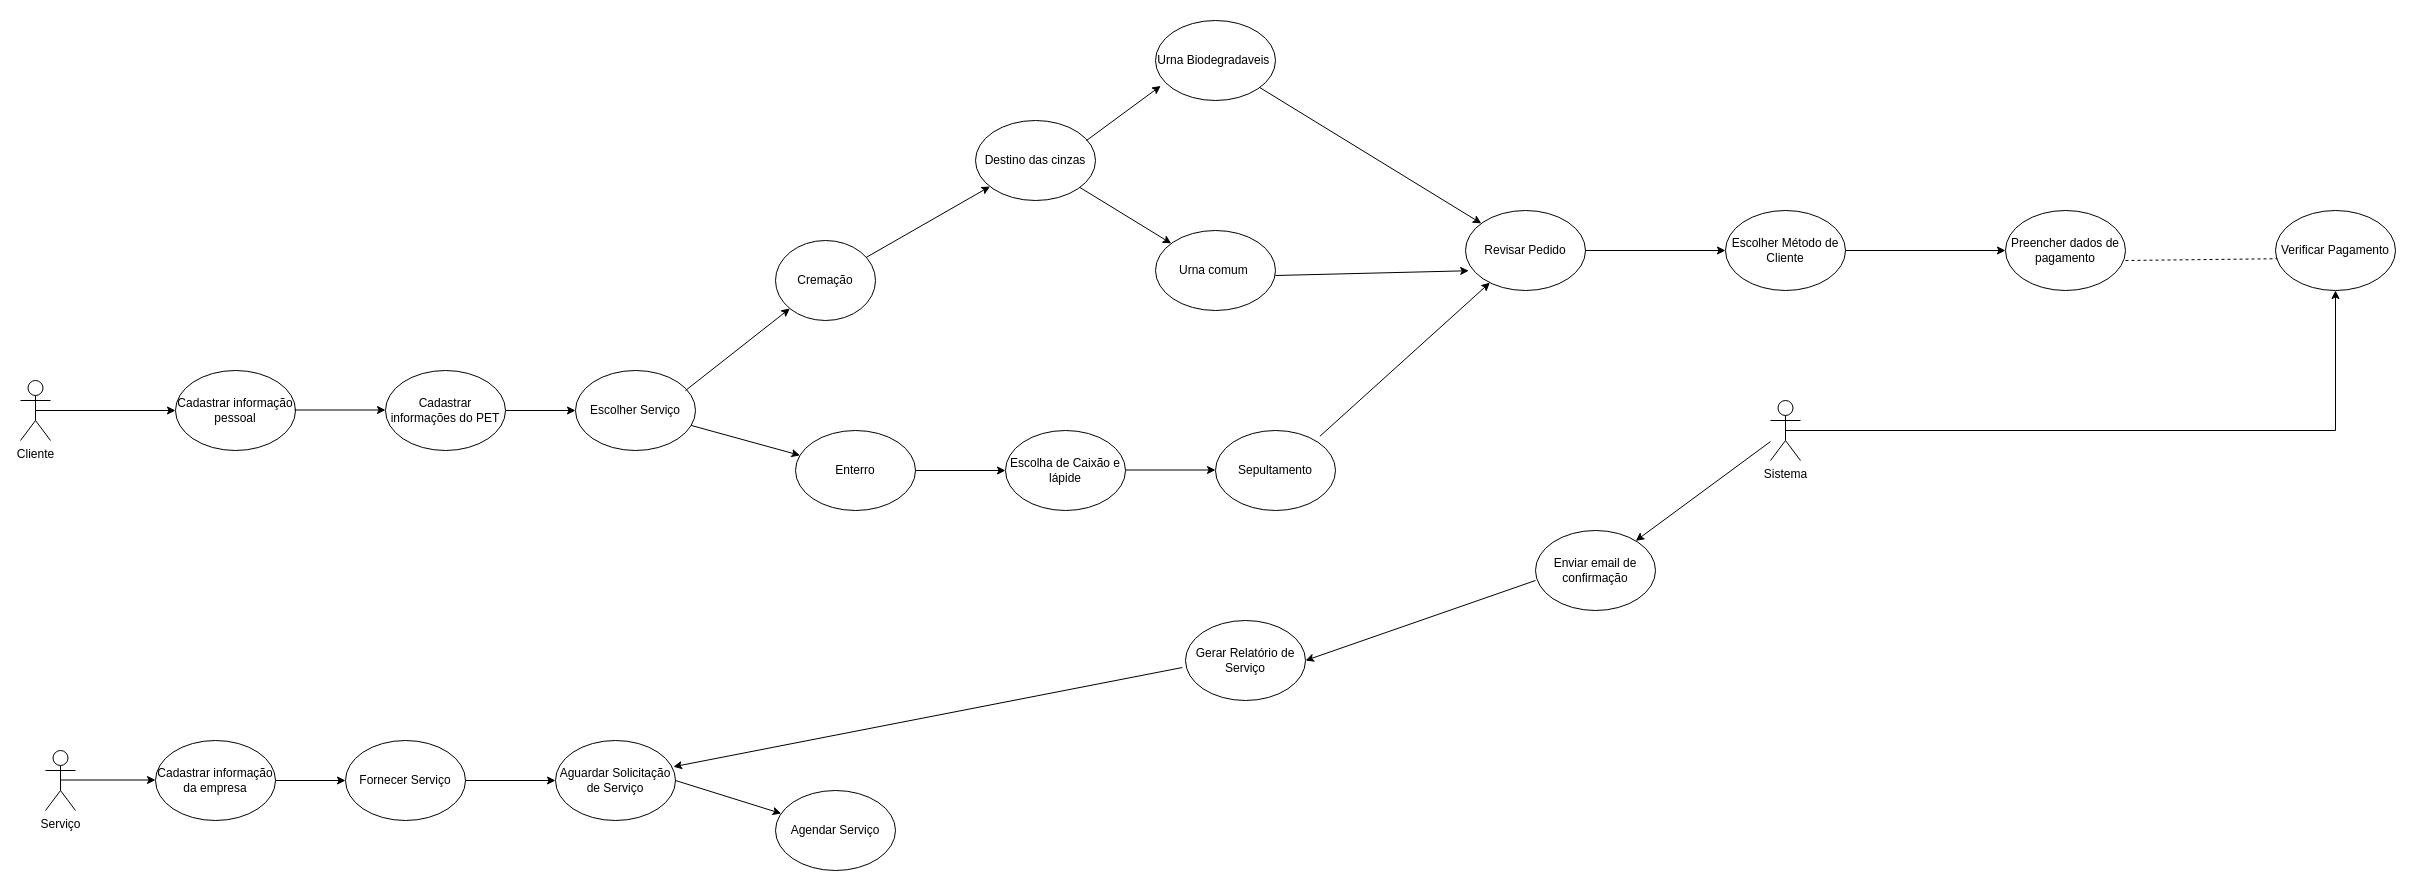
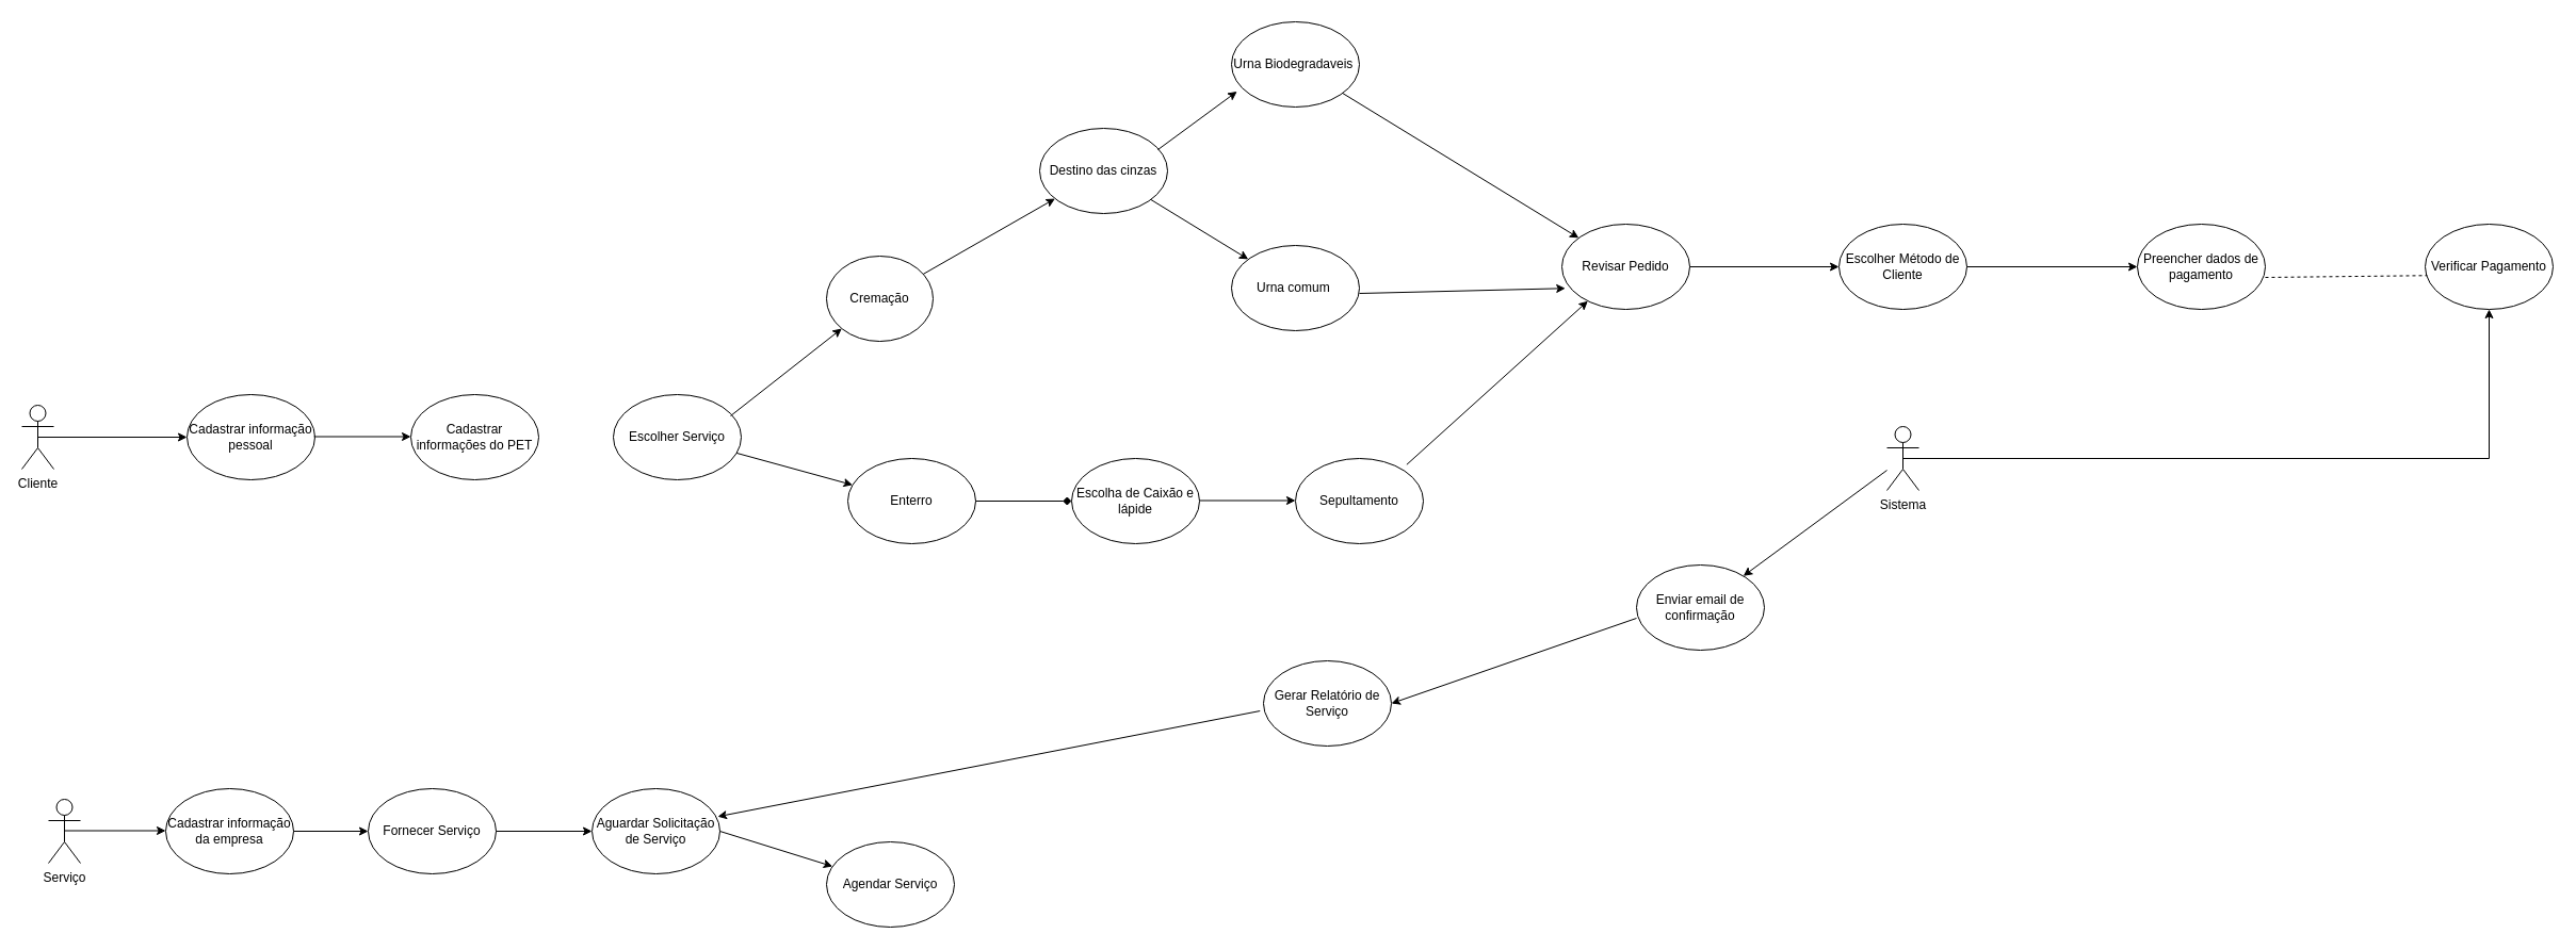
  <mxCell id="0" />
  <mxCell id="1" parent="0" />
  <mxCell id="2" style="edgeStyle=orthogonalEdgeStyle;rounded=0;orthogonalLoop=1;jettySize=auto;html=1;exitX=0.5;exitY=0.5;exitDx=0;exitDy=0;exitPerimeter=0;" edge="1" parent="1" source="3" target="5"><mxGeometry relative="1" as="geometry"><mxPoint x="145" y="610" as="targetPoint" /></mxGeometry></mxCell>
  <mxCell id="3" value="Cliente" style="shape=umlActor;verticalLabelPosition=bottom;verticalAlign=top;html=1;outlineConnect=0;" vertex="1" parent="1"><mxGeometry x="20" y="380" width="30" height="60" as="geometry" /></mxCell>
  <mxCell id="4" value="Serviço" style="shape=umlActor;verticalLabelPosition=bottom;verticalAlign=top;html=1;outlineConnect=0;" vertex="1" parent="1"><mxGeometry x="45" y="750" width="30" height="60" as="geometry" /></mxCell>
  <mxCell id="5" value="Cadastrar informação pessoal" style="ellipse;whiteSpace=wrap;html=1;" vertex="1" parent="1"><mxGeometry x="175" y="370" width="120" height="80" as="geometry" /></mxCell>
  <mxCell id="6" style="edgeStyle=orthogonalEdgeStyle;rounded=0;orthogonalLoop=1;jettySize=auto;html=1;exitX=0.5;exitY=0.5;exitDx=0;exitDy=0;exitPerimeter=0;" edge="1" parent="1"><mxGeometry relative="1" as="geometry"><mxPoint x="155" y="779.5" as="targetPoint" /><mxPoint x="60" y="779.5" as="sourcePoint" /></mxGeometry></mxCell>
  <mxCell id="7" value="Cadastrar informação da empresa" style="ellipse;whiteSpace=wrap;html=1;" vertex="1" parent="1"><mxGeometry x="155" y="740" width="120" height="80" as="geometry" /></mxCell>
  <mxCell id="8" value="" style="endArrow=classic;html=1;rounded=0;" edge="1" parent="1"><mxGeometry width="50" height="50" relative="1" as="geometry"><mxPoint x="294" y="409.5" as="sourcePoint" /><mxPoint x="385" y="409.5" as="targetPoint" /></mxGeometry></mxCell>
- <mxCell id="9" style="edgeStyle=orthogonalEdgeStyle;rounded=0;orthogonalLoop=1;jettySize=auto;html=1;" edge="1" parent="1" source="10" target="15"><mxGeometry relative="1" as="geometry" /></mxCell>
  <mxCell id="10" value="Cadastrar informações do PET" style="ellipse;whiteSpace=wrap;html=1;" vertex="1" parent="1"><mxGeometry x="385" y="370" width="120" height="80" as="geometry" /></mxCell>
  <mxCell id="11" value="" style="endArrow=classic;html=1;rounded=0;" edge="1" parent="1" target="12"><mxGeometry width="50" height="50" relative="1" as="geometry"><mxPoint x="275" y="780" as="sourcePoint" /><mxPoint x="345" y="780" as="targetPoint" /></mxGeometry></mxCell>
  <mxCell id="12" value="Fornecer Serviço" style="ellipse;whiteSpace=wrap;html=1;" vertex="1" parent="1"><mxGeometry x="345" y="740" width="120" height="80" as="geometry" /></mxCell>
  <mxCell id="13" value="Escolha de Caixão e lápide" style="ellipse;whiteSpace=wrap;html=1;" vertex="1" parent="1"><mxGeometry x="1005" y="430" width="120" height="80" as="geometry" /></mxCell>
  <mxCell id="14" value="Sepultamento" style="ellipse;whiteSpace=wrap;html=1;" vertex="1" parent="1"><mxGeometry x="1215" y="430" width="120" height="80" as="geometry" /></mxCell>
  <mxCell id="15" value="Escolher Serviço" style="ellipse;whiteSpace=wrap;html=1;" vertex="1" parent="1"><mxGeometry x="575" y="370" width="120" height="80" as="geometry" /></mxCell>
  <mxCell id="16" value="Cremação" style="ellipse;whiteSpace=wrap;html=1;" vertex="1" parent="1"><mxGeometry x="775" y="240" width="100" height="80" as="geometry" /></mxCell>
  <mxCell id="17" value="Destino das cinzas" style="ellipse;whiteSpace=wrap;html=1;" vertex="1" parent="1"><mxGeometry x="975" y="120" width="120" height="80" as="geometry" /></mxCell>
  <mxCell id="18" value="Urna Biodegradaveis&amp;nbsp;" style="ellipse;whiteSpace=wrap;html=1;" vertex="1" parent="1"><mxGeometry x="1155" y="20" width="120" height="80" as="geometry" /></mxCell>
  <mxCell id="19" value="Urna comum&amp;nbsp;" style="ellipse;whiteSpace=wrap;html=1;" vertex="1" parent="1"><mxGeometry x="1155" y="230" width="120" height="80" as="geometry" /></mxCell>
  <mxCell id="20" value="" style="endArrow=classic;html=1;rounded=0;" edge="1" parent="1" target="16"><mxGeometry width="50" height="50" relative="1" as="geometry"><mxPoint x="685" y="390" as="sourcePoint" /><mxPoint x="735" y="340" as="targetPoint" /></mxGeometry></mxCell>
  <mxCell id="21" value="" style="endArrow=classic;html=1;rounded=0;" edge="1" parent="1" source="16" target="17"><mxGeometry width="50" height="50" relative="1" as="geometry"><mxPoint x="805" y="260" as="sourcePoint" /><mxPoint x="855" y="210" as="targetPoint" /></mxGeometry></mxCell>
  <mxCell id="22" value="" style="endArrow=classic;html=1;rounded=0;" edge="1" parent="1" source="17" target="19"><mxGeometry width="50" height="50" relative="1" as="geometry"><mxPoint x="805" y="260" as="sourcePoint" /><mxPoint x="855" y="210" as="targetPoint" /></mxGeometry></mxCell>
  <mxCell id="23" value="" style="endArrow=classic;html=1;rounded=0;entryX=0.043;entryY=0.818;entryDx=0;entryDy=0;entryPerimeter=0;" edge="1" parent="1" target="18"><mxGeometry width="50" height="50" relative="1" as="geometry"><mxPoint x="1086" y="140" as="sourcePoint" /><mxPoint x="1136" y="90" as="targetPoint" /></mxGeometry></mxCell>
  <mxCell id="24" value="Enterro" style="ellipse;whiteSpace=wrap;html=1;" vertex="1" parent="1"><mxGeometry x="795" y="430" width="120" height="80" as="geometry" /></mxCell>
  <mxCell id="25" value="" style="endArrow=classic;html=1;rounded=0;" edge="1" parent="1" source="15" target="24"><mxGeometry width="50" height="50" relative="1" as="geometry"><mxPoint x="805" y="660" as="sourcePoint" /><mxPoint x="855" y="610" as="targetPoint" /></mxGeometry></mxCell>
- <mxCell id="26" value="" style="endArrow=classic;html=1;rounded=0;" edge="1" parent="1" source="24" target="13"><mxGeometry width="50" height="50" relative="1" as="geometry"><mxPoint x="1045" y="460" as="sourcePoint" /><mxPoint x="1095" y="410" as="targetPoint" /></mxGeometry></mxCell>
+ <mxCell id="26" value="" style="endArrow=diamond;html=1;rounded=0;" edge="1" parent="1" source="24" target="13"><mxGeometry width="50" height="50" relative="1" as="geometry"><mxPoint x="1045" y="460" as="sourcePoint" /><mxPoint x="1095" y="410" as="targetPoint" /></mxGeometry></mxCell>
  <mxCell id="27" value="" style="endArrow=classic;html=1;rounded=0;" edge="1" parent="1"><mxGeometry width="50" height="50" relative="1" as="geometry"><mxPoint x="1125" y="469.5" as="sourcePoint" /><mxPoint x="1215" y="469.5" as="targetPoint" /></mxGeometry></mxCell>
  <mxCell id="28" value="Revisar Pedido" style="ellipse;whiteSpace=wrap;html=1;" vertex="1" parent="1"><mxGeometry x="1465" y="210" width="120" height="80" as="geometry" /></mxCell>
  <mxCell id="29" value="" style="endArrow=classic;html=1;rounded=0;" edge="1" parent="1" source="18" target="28"><mxGeometry width="50" height="50" relative="1" as="geometry"><mxPoint x="1035" y="260" as="sourcePoint" /><mxPoint x="1085" y="210" as="targetPoint" /></mxGeometry></mxCell>
  <mxCell id="30" value="" style="endArrow=classic;html=1;rounded=0;entryX=0.027;entryY=0.753;entryDx=0;entryDy=0;entryPerimeter=0;" edge="1" parent="1" target="28"><mxGeometry width="50" height="50" relative="1" as="geometry"><mxPoint x="1275" y="275" as="sourcePoint" /><mxPoint x="1325" y="225" as="targetPoint" /></mxGeometry></mxCell>
  <mxCell id="31" value="" style="endArrow=classic;html=1;rounded=0;exitX=0.87;exitY=0.072;exitDx=0;exitDy=0;exitPerimeter=0;" edge="1" parent="1" source="14" target="28"><mxGeometry width="50" height="50" relative="1" as="geometry"><mxPoint x="1285" y="285" as="sourcePoint" /><mxPoint x="1478" y="280" as="targetPoint" /></mxGeometry></mxCell>
  <mxCell id="32" value="Escolher Método de Cliente" style="ellipse;whiteSpace=wrap;html=1;" vertex="1" parent="1"><mxGeometry x="1725" y="210" width="120" height="80" as="geometry" /></mxCell>
  <mxCell id="33" value="Preencher dados de pagamento" style="ellipse;whiteSpace=wrap;html=1;" vertex="1" parent="1"><mxGeometry x="2005" y="210" width="120" height="80" as="geometry" /></mxCell>
  <mxCell id="34" value="" style="endArrow=classic;html=1;rounded=0;exitX=1;exitY=0.5;exitDx=0;exitDy=0;" edge="1" parent="1" source="28" target="32"><mxGeometry width="50" height="50" relative="1" as="geometry"><mxPoint x="1595" y="240" as="sourcePoint" /><mxPoint x="1715" y="250" as="targetPoint" /></mxGeometry></mxCell>
  <mxCell id="35" value="" style="endArrow=classic;html=1;rounded=0;entryX=0;entryY=0.5;entryDx=0;entryDy=0;" edge="1" parent="1" source="32" target="33"><mxGeometry width="50" height="50" relative="1" as="geometry"><mxPoint x="1645" y="260" as="sourcePoint" /><mxPoint x="1695" y="210" as="targetPoint" /></mxGeometry></mxCell>
  <mxCell id="36" style="edgeStyle=orthogonalEdgeStyle;rounded=0;orthogonalLoop=1;jettySize=auto;html=1;exitX=0.5;exitY=0.5;exitDx=0;exitDy=0;exitPerimeter=0;" edge="1" parent="1" source="37" target="38"><mxGeometry relative="1" as="geometry"><mxPoint x="1955" y="410" as="targetPoint" /></mxGeometry></mxCell>
  <mxCell id="37" value="Sistema" style="shape=umlActor;verticalLabelPosition=bottom;verticalAlign=top;html=1;outlineConnect=0;" vertex="1" parent="1"><mxGeometry x="1770" y="400" width="30" height="60" as="geometry" /></mxCell>
  <mxCell id="38" value="Verificar Pagamento" style="ellipse;whiteSpace=wrap;html=1;" vertex="1" parent="1"><mxGeometry x="2275" y="210" width="120" height="80" as="geometry" /></mxCell>
  <mxCell id="39" value="" style="endArrow=none;dashed=1;html=1;rounded=0;entryX=0.017;entryY=0.603;entryDx=0;entryDy=0;entryPerimeter=0;" edge="1" parent="1" target="38"><mxGeometry width="50" height="50" relative="1" as="geometry"><mxPoint x="2125" y="260" as="sourcePoint" /><mxPoint x="2175" y="210" as="targetPoint" /></mxGeometry></mxCell>
  <mxCell id="40" value="Enviar email de confirmação" style="ellipse;whiteSpace=wrap;html=1;" vertex="1" parent="1"><mxGeometry x="1535" y="530" width="120" height="80" as="geometry" /></mxCell>
  <mxCell id="41" value="" style="endArrow=classic;html=1;rounded=0;" edge="1" parent="1"><mxGeometry width="50" height="50" relative="1" as="geometry"><mxPoint x="465" y="780" as="sourcePoint" /><mxPoint x="555" y="780" as="targetPoint" /></mxGeometry></mxCell>
  <mxCell id="42" value="Aguardar Solicitação de Serviço" style="ellipse;whiteSpace=wrap;html=1;" vertex="1" parent="1"><mxGeometry x="555" y="740" width="120" height="80" as="geometry" /></mxCell>
  <mxCell id="43" value="Agendar Serviço" style="ellipse;whiteSpace=wrap;html=1;" vertex="1" parent="1"><mxGeometry x="775" y="790" width="120" height="80" as="geometry" /></mxCell>
  <mxCell id="44" value="" style="endArrow=classic;html=1;rounded=0;" edge="1" parent="1" target="43"><mxGeometry width="50" height="50" relative="1" as="geometry"><mxPoint x="675" y="780" as="sourcePoint" /><mxPoint x="725" y="730" as="targetPoint" /></mxGeometry></mxCell>
  <mxCell id="45" value="Gerar Relatório de Serviço" style="ellipse;whiteSpace=wrap;html=1;" vertex="1" parent="1"><mxGeometry x="1185" y="620" width="120" height="80" as="geometry" /></mxCell>
  <mxCell id="46" value="" style="endArrow=classic;html=1;rounded=0;entryX=0.983;entryY=0.328;entryDx=0;entryDy=0;entryPerimeter=0;exitX=-0.027;exitY=0.588;exitDx=0;exitDy=0;exitPerimeter=0;" edge="1" parent="1" source="45" target="42"><mxGeometry width="50" height="50" relative="1" as="geometry"><mxPoint x="755" y="630" as="sourcePoint" /><mxPoint x="1095" y="640" as="targetPoint" /></mxGeometry></mxCell>
  <mxCell id="47" value="" style="endArrow=classic;html=1;rounded=0;entryX=1;entryY=0.5;entryDx=0;entryDy=0;exitX=0;exitY=0.625;exitDx=0;exitDy=0;exitPerimeter=0;" edge="1" parent="1" source="40" target="45"><mxGeometry width="50" height="50" relative="1" as="geometry"><mxPoint x="1445" y="610" as="sourcePoint" /><mxPoint x="1495" y="560" as="targetPoint" /></mxGeometry></mxCell>
  <mxCell id="48" value="" style="endArrow=classic;html=1;rounded=0;" edge="1" parent="1" source="37" target="40"><mxGeometry width="50" height="50" relative="1" as="geometry"><mxPoint x="1645" y="500" as="sourcePoint" /><mxPoint x="1695" y="450" as="targetPoint" /></mxGeometry></mxCell>
